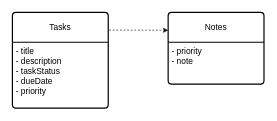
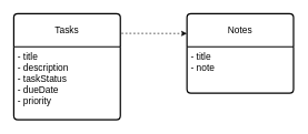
  <mxCell id="0" />
  <mxCell id="1" parent="0" />
  <mxCell id="2" value="Tasks" style="swimlane;childLayout=stackLayout;horizontal=1;startSize=50;horizontalStack=0;rounded=1;fontSize=14;fontStyle=0;strokeWidth=2;resizeParent=0;resizeLast=1;shadow=0;dashed=0;align=center;arcSize=4;whiteSpace=wrap;html=1;" vertex="1" parent="1"><mxGeometry x="20" y="20" width="160" height="160" as="geometry" /></mxCell>
  <mxCell id="3" value="&lt;font style=&quot;font-size: 14px;&quot;&gt;- title&lt;br&gt;- description&lt;br&gt;- taskStatus&lt;br&gt;- dueDate&lt;br&gt;- priority&lt;br&gt;&lt;/font&gt;" style="align=left;strokeColor=none;fillColor=none;spacingLeft=4;fontSize=12;verticalAlign=top;resizable=0;rotatable=0;part=1;html=1;" vertex="1" parent="2"><mxGeometry y="50" width="160" height="110" as="geometry" /></mxCell>
  <mxCell id="4" value="Notes" style="swimlane;childLayout=stackLayout;horizontal=1;startSize=50;horizontalStack=0;rounded=1;fontSize=14;fontStyle=0;strokeWidth=2;resizeParent=0;resizeLast=1;shadow=0;dashed=0;align=center;arcSize=4;whiteSpace=wrap;html=1;" vertex="1" parent="1"><mxGeometry x="280" y="20" width="160" height="120" as="geometry" /></mxCell>
- <mxCell id="5" value="&lt;span style=&quot;font-size: 14px;&quot;&gt;- priority&lt;br&gt;- note&lt;br&gt;&lt;/span&gt;" style="align=left;strokeColor=none;fillColor=none;spacingLeft=4;fontSize=12;verticalAlign=top;resizable=0;rotatable=0;part=1;html=1;" vertex="1" parent="4"><mxGeometry y="50" width="160" height="70" as="geometry" /></mxCell>
+ <mxCell id="5" value="&lt;span style=&quot;font-size: 14px;&quot;&gt;- title&lt;br&gt;- note&lt;br&gt;&lt;/span&gt;" style="align=left;strokeColor=none;fillColor=none;spacingLeft=4;fontSize=12;verticalAlign=top;resizable=0;rotatable=0;part=1;html=1;" vertex="1" parent="4"><mxGeometry y="50" width="160" height="70" as="geometry" /></mxCell>
  <mxCell id="6" value="" style="endArrow=classic;html=1;rounded=0;entryX=0;entryY=0.25;entryDx=0;entryDy=0;exitX=1.01;exitY=0.186;exitDx=0;exitDy=0;exitPerimeter=0;dashed=1;" edge="1" parent="1" source="2" target="4"><mxGeometry width="50" height="50" relative="1" as="geometry"><mxPoint x="190" y="110" as="sourcePoint" /><mxPoint x="240" y="60" as="targetPoint" /></mxGeometry></mxCell>
